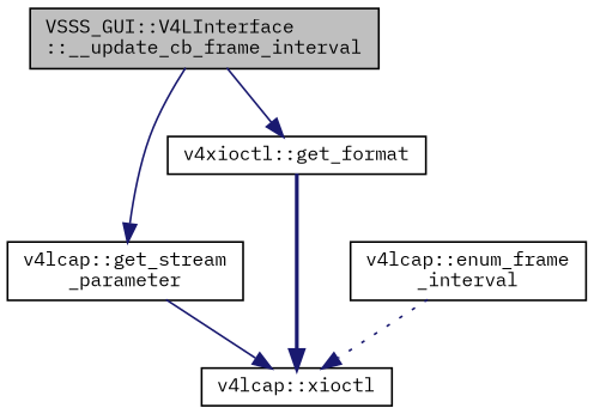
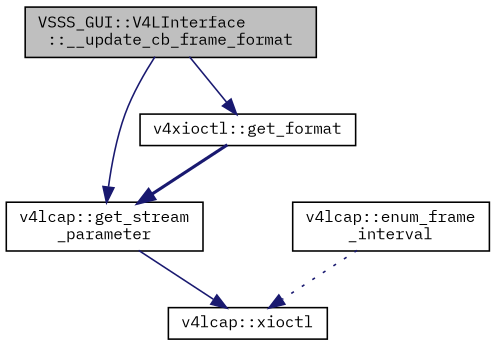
  digraph {
    fontname="IBM Plex Mono"
    rankdir=TB
    node [color=black fillcolor=white fontname="IBM Plex Mono" fontsize=10 shape=record style=filled]
    edge [color=midnightblue fontname="IBM Plex Mono" fontsize=10 labelfontname=Helvetica labelfontsize=10 style=solid]
-   n1 [fillcolor=grey75 fontcolor=black height=0.2 label="VSSS_GUI::V4LInterface\l::__update_cb_frame_interval" width=0.4]
+   n1 [fillcolor=grey75 fontcolor=black height=0.2 label="VSSS_GUI::V4LInterface\l::__update_cb_frame_format" width=0.4]
    n2 [height=0.2 label="v4xioctl::get_format" width=0.4]
    n3 [height=0.2 label="v4lcap::get_stream\l_parameter" width=0.4]
    n4 [height=0.2 label="v4lcap::enum_frame\l_interval" width=0.4]
    n5 [height=0.2 label="v4lcap::xioctl" width=0.4]
    n1 -> n2
    n1 -> n3
-   n2 -> n5 [style=bold]
+   n2 -> n3 [style=bold]
    n3 -> n5
    n4 -> n5 [style=dotted]
  }
